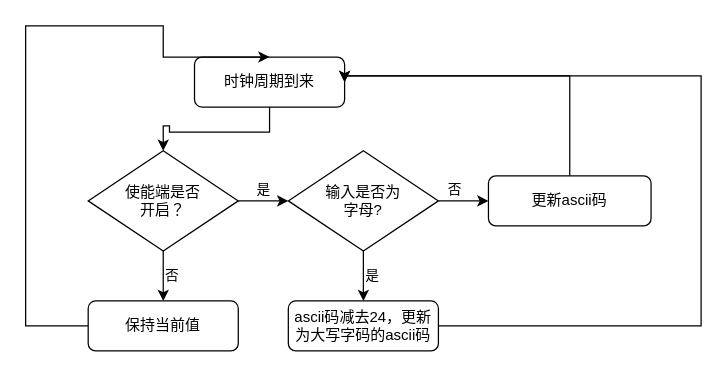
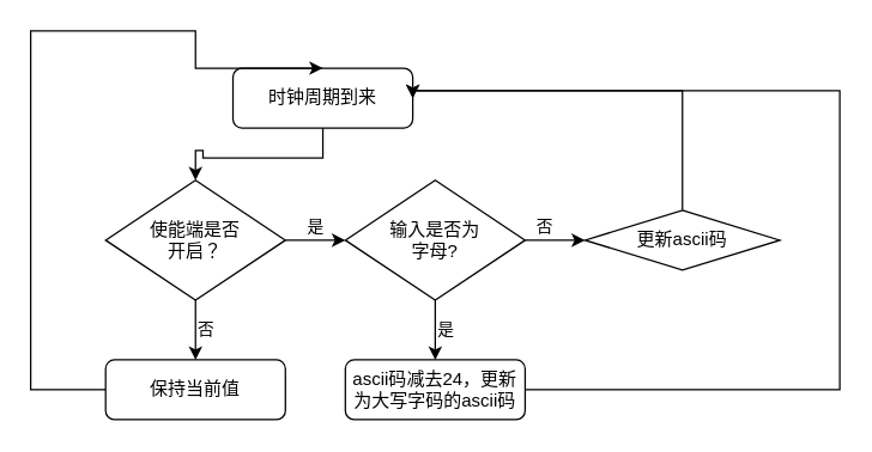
  <mxCell id="0" />
  <mxCell id="1" parent="0" />
  <mxCell id="2" style="edgeStyle=orthogonalEdgeStyle;rounded=0;orthogonalLoop=1;jettySize=auto;html=1;entryX=0.5;entryY=0;entryDx=0;entryDy=0;" edge="1" parent="1" source="3" target="6"><mxGeometry relative="1" as="geometry" /></mxCell>
  <mxCell id="3" value="时钟周期到来" style="rounded=1;whiteSpace=wrap;html=1;" vertex="1" parent="1"><mxGeometry x="155" y="45" width="120" height="40" as="geometry" /></mxCell>
  <mxCell id="4" value="否" style="edgeStyle=orthogonalEdgeStyle;rounded=0;orthogonalLoop=1;jettySize=auto;html=1;entryX=0.5;entryY=0;entryDx=0;entryDy=0;verticalAlign=middle;align=left;" edge="1" parent="1" source="6" target="8"><mxGeometry relative="1" as="geometry" /></mxCell>
  <mxCell id="5" value="是" style="edgeStyle=orthogonalEdgeStyle;rounded=0;orthogonalLoop=1;jettySize=auto;html=1;entryX=0;entryY=0.5;entryDx=0;entryDy=0;verticalAlign=bottom;" edge="1" parent="1" source="6" target="11"><mxGeometry relative="1" as="geometry" /></mxCell>
  <mxCell id="6" value="使能端是否&lt;br&gt;开启？" style="rhombus;whiteSpace=wrap;html=1;" vertex="1" parent="1"><mxGeometry x="70" y="120" width="120" height="80" as="geometry" /></mxCell>
  <mxCell id="7" style="edgeStyle=orthogonalEdgeStyle;rounded=0;orthogonalLoop=1;jettySize=auto;html=1;entryX=0.5;entryY=0;entryDx=0;entryDy=0;" edge="1" parent="1" source="8" target="3"><mxGeometry relative="1" as="geometry"><Array as="points"><mxPoint x="20" y="260" /><mxPoint x="20" y="20" /><mxPoint x="130" y="20" /></Array></mxGeometry></mxCell>
  <mxCell id="8" value="保持当前值" style="rounded=1;whiteSpace=wrap;html=1;" vertex="1" parent="1"><mxGeometry x="70" y="240" width="120" height="40" as="geometry" /></mxCell>
  <mxCell id="9" value="是" style="edgeStyle=orthogonalEdgeStyle;rounded=0;orthogonalLoop=1;jettySize=auto;html=1;entryX=0.5;entryY=0;entryDx=0;entryDy=0;align=left;" edge="1" parent="1" source="11" target="13"><mxGeometry relative="1" as="geometry" /></mxCell>
  <mxCell id="10" value="否" style="edgeStyle=orthogonalEdgeStyle;rounded=0;orthogonalLoop=1;jettySize=auto;html=1;entryX=0;entryY=0.5;entryDx=0;entryDy=0;align=right;verticalAlign=bottom;" edge="1" parent="1" source="11" target="15"><mxGeometry relative="1" as="geometry" /></mxCell>
  <mxCell id="11" value="输入是否为&lt;br&gt;字母?" style="rhombus;whiteSpace=wrap;html=1;" vertex="1" parent="1"><mxGeometry x="230" y="120" width="120" height="80" as="geometry" /></mxCell>
  <mxCell id="12" style="edgeStyle=orthogonalEdgeStyle;rounded=0;orthogonalLoop=1;jettySize=auto;html=1;entryX=1;entryY=0.5;entryDx=0;entryDy=0;align=right;" edge="1" parent="1" source="13" target="3"><mxGeometry relative="1" as="geometry"><Array as="points"><mxPoint x="560" y="260" /><mxPoint x="560" y="60" /></Array></mxGeometry></mxCell>
  <mxCell id="13" value="ascii码减去24，更新为大写字码的ascii码" style="rounded=1;whiteSpace=wrap;html=1;" vertex="1" parent="1"><mxGeometry x="230" y="240" width="120" height="40" as="geometry" /></mxCell>
  <mxCell id="14" style="edgeStyle=orthogonalEdgeStyle;rounded=0;orthogonalLoop=1;jettySize=auto;html=1;entryX=1;entryY=0.5;entryDx=0;entryDy=0;align=right;" edge="1" parent="1" source="15" target="3"><mxGeometry relative="1" as="geometry"><Array as="points"><mxPoint x="455" y="60" /></Array></mxGeometry></mxCell>
- <mxCell id="15" value="更新ascii码" style="rounded=1;whiteSpace=wrap;html=1;" vertex="1" parent="1"><mxGeometry x="390" y="140" width="130" height="40" as="geometry" /></mxCell>
+ <mxCell id="15" value="更新ascii码" style="rhombus;whiteSpace=wrap;html=1;" vertex="1" parent="1"><mxGeometry x="390" y="140" width="130" height="40" as="geometry" /></mxCell>
